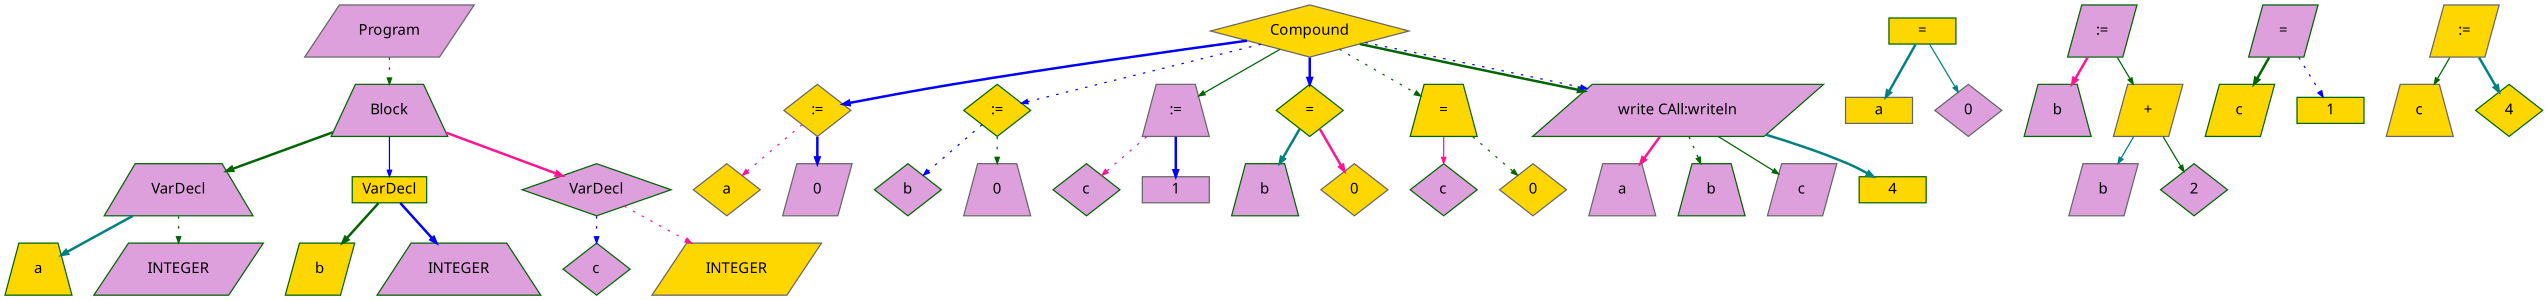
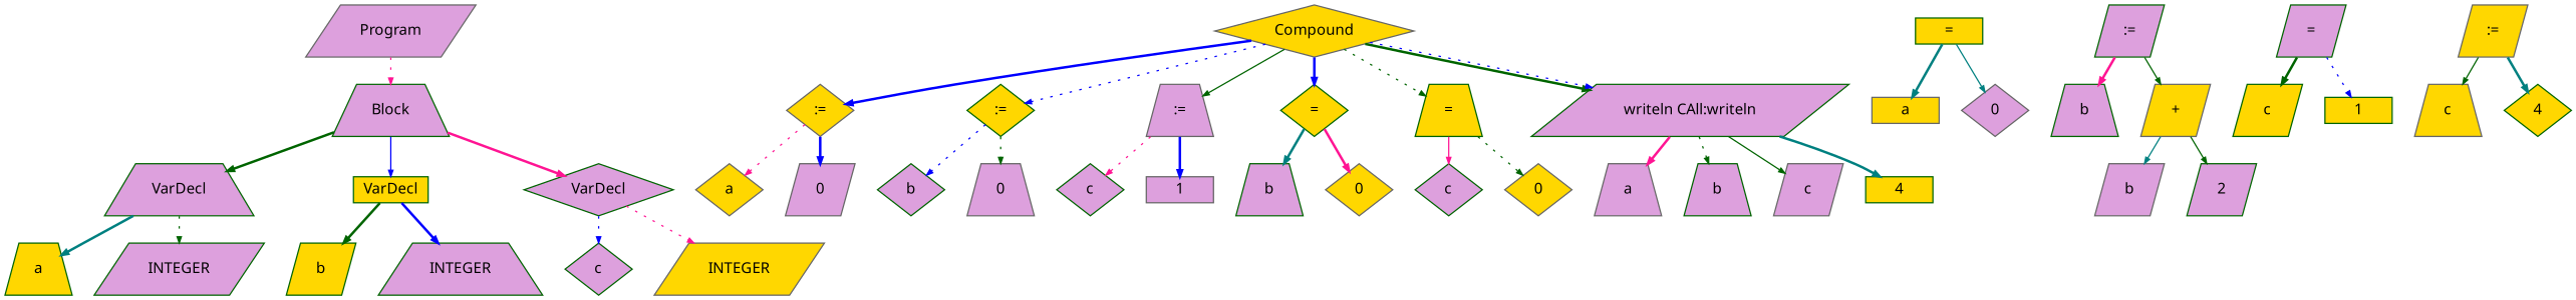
  digraph {
    fontname="Noto Sans"
    ranksep=.3
    node [color=darkgreen fillcolor=plum fontname="Noto Sans" fontsize=12 shape=parallelogram style=filled]
    edge [arrowsize=.5 color=darkgreen fontname="Noto Sans" style=bold]
    n1 [color=gray40 height=.1 label=Program]
    n2 [height=.1 label=Block shape=trapezium]
    n3 [height=.1 label=VarDecl shape=trapezium]
    n4 [fillcolor=gold height=.1 label=VarDecl shape=box]
    n5 [height=.1 label=VarDecl shape=diamond]
    n6 [fillcolor=gold height=.1 label=a shape=trapezium]
    n7 [height=.1 label=INTEGER]
    n8 [fillcolor=gold height=.1 label=b]
    n9 [height=.1 label=INTEGER shape=trapezium]
    n10 [height=.1 label=c shape=diamond]
    n11 [color=gray40 fillcolor=gold height=.1 label=INTEGER]
    n12 [color=gray40 fillcolor=gold height=.1 label=Compound shape=diamond]
    n13 [color=gray40 fillcolor=gold height=.1 label=":=" shape=diamond]
    n14 [fillcolor=gold height=.1 label=":=" shape=diamond]
    n15 [color=gray40 height=.1 label=":=" shape=trapezium]
    n16 [fillcolor=gold height=.1 label="=" shape=diamond]
    n17 [fillcolor=gold height=.1 label="=" shape=trapezium]
-   n18 [height=.1 label="write CAll:writeln"]
+   n18 [height=.1 label="writeln CAll:writeln"]
    n19 [color=gray40 fillcolor=gold height=.1 label=a shape=diamond]
    n20 [color=gray40 height=.1 label=0]
    n21 [height=.1 label=b shape=diamond]
    n22 [color=gray40 height=.1 label=0 shape=trapezium]
    n23 [height=.1 label=c shape=diamond]
    n24 [color=gray40 height=.1 label=1 shape=box]
    n25 [height=.1 label=b shape=trapezium]
    n26 [color=gray40 fillcolor=gold height=.1 label=0 shape=diamond]
    n27 [height=.1 label=c shape=diamond]
    n28 [color=gray40 fillcolor=gold height=.1 label=0 shape=diamond]
    n29 [color=gray40 height=.1 label=a shape=trapezium]
    n30 [height=.1 label=b shape=trapezium]
    n31 [color=gray40 height=.1 label=c]
    n32 [fillcolor=gold height=.1 label=4 shape=box]
    n33 [fillcolor=gold height=.1 label="=" shape=box]
    n34 [color=gray40 fillcolor=gold height=.1 label=a shape=box]
    n35 [color=gray40 height=.1 label=0 shape=diamond]
    n36 [height=.1 label=":="]
    n37 [height=.1 label=b shape=trapezium]
    n38 [color=gray40 fillcolor=gold height=.1 label="+"]
    n39 [color=gray40 height=.1 label=b]
-   n40 [height=.1 label=2 shape=diamond]
+   n40 [height=.1 label=2]
    n41 [height=.1 label="="]
    n42 [fillcolor=gold height=.1 label=c]
    n43 [fillcolor=gold height=.1 label=1 shape=box]
    n44 [color=gray40 fillcolor=gold height=.1 label=":="]
    n45 [color=gray40 fillcolor=gold height=.1 label=c shape=trapezium]
    n46 [fillcolor=gold height=.1 label=4 shape=diamond]
-   n1 -> n2 [style=dotted]
+   n1 -> n2 [color=deeppink style=dotted]
    n2 -> n3
    n2 -> n4 [color=blue style=solid]
    n2 -> n5 [color=deeppink]
    n3 -> n6 [color=teal]
    n3 -> n7 [style=dotted]
    n4 -> n8
    n4 -> n9 [color=blue]
    n5 -> n10 [color=blue style=dotted]
    n5 -> n11 [color=deeppink style=dotted]
    n12 -> n13 [color=blue]
    n12 -> n14 [color=blue style=dotted]
    n12 -> n15 [style=solid]
    n12 -> n16 [color=blue]
    n12 -> n17 [style=dotted]
    n12 -> n18
    n12 -> n18 [color=blue style=dotted]
    n13 -> n19 [color=deeppink style=dotted]
    n13 -> n20 [color=blue]
    n14 -> n21 [color=blue style=dotted]
    n14 -> n22 [style=dotted]
    n15 -> n23 [color=deeppink style=dotted]
    n15 -> n24 [color=blue]
    n16 -> n25 [color=teal]
    n16 -> n26 [color=deeppink]
    n17 -> n27 [color=deeppink style=solid]
    n17 -> n28 [style=dotted]
    n18 -> n29 [color=deeppink]
    n18 -> n30 [style=dotted]
    n18 -> n31 [style=solid]
    n18 -> n32 [color=teal]
    n33 -> n34 [color=teal]
    n33 -> n35 [color=teal style=solid]
    n36 -> n37 [color=deeppink]
    n36 -> n38 [style=solid]
    n38 -> n39 [color=teal style=solid]
    n38 -> n40 [style=solid]
    n41 -> n42
    n41 -> n43 [color=blue style=dotted]
    n44 -> n45 [style=solid]
    n44 -> n46 [color=teal]
  }
